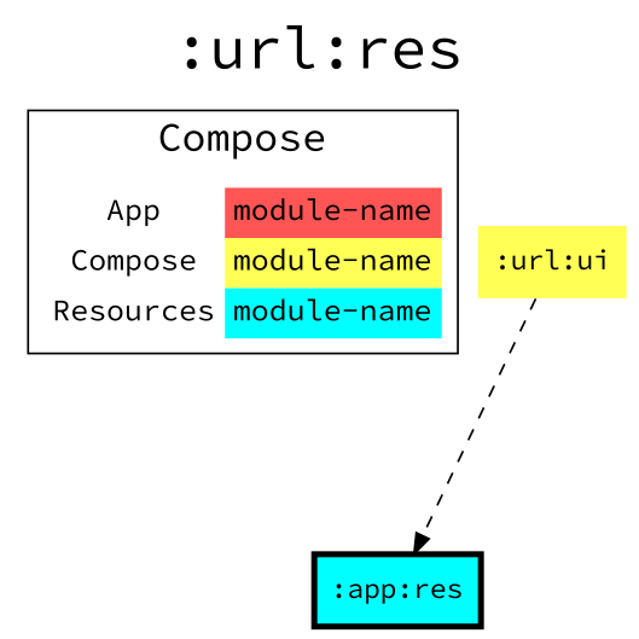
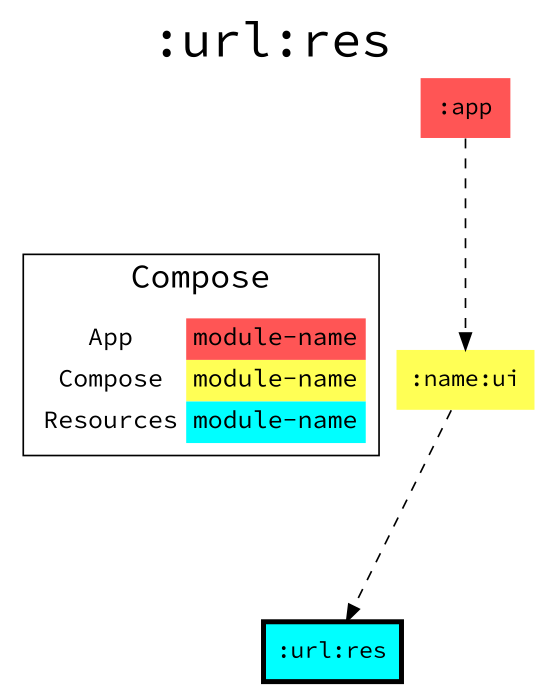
  digraph {
    fontname="Source Code Pro"
    fontsize=30
    label=":url:res"
    labelloc=t
    rankdir=TB
    ranksep=1.5
    node [fontname="Source Code Pro" shape=none style=filled]
    edge [dir=forward fontname="Source Code Pro" style=dashed]
-   ":url:res" [color=black fillcolor="#00FFFF" penwidth=3 shape=box label=":app:res"]
+   ":url:res" [color=black fillcolor="#00FFFF" penwidth=3 shape=box]
    n2 [fillcolor="#FFFFFF" fontsize=15 label=< <TABLE BORDER="0" CELLBORDER="0" CELLSPACING="0" CELLPADDING="4"> <TR><TD>App</TD><TD BGCOLOR="#FF5555">module-name</TD></TR> <TR><TD>Compose</TD><TD BGCOLOR="#FFFF55">module-name</TD></TR> <TR><TD>Resources</TD><TD BGCOLOR="#00FFFF">module-name</TD></TR> </TABLE> > margin=0]
-   ":url:ui" [fillcolor="#FFFF55"]
+   ":app" [fillcolor="#FF5555"]
+   ":url:ui" [fillcolor="#FFFF55" label=":name:ui"]
    subgraph sub_1 {
      rank=same
      ":url:res"
    }
    subgraph cluster_2 {
      fontsize=20
      label=Compose
      n2
    }
    n2 -> ":url:res" [style=invis]
+   ":app" -> ":url:ui"
    ":url:ui" -> ":url:res"
  }
